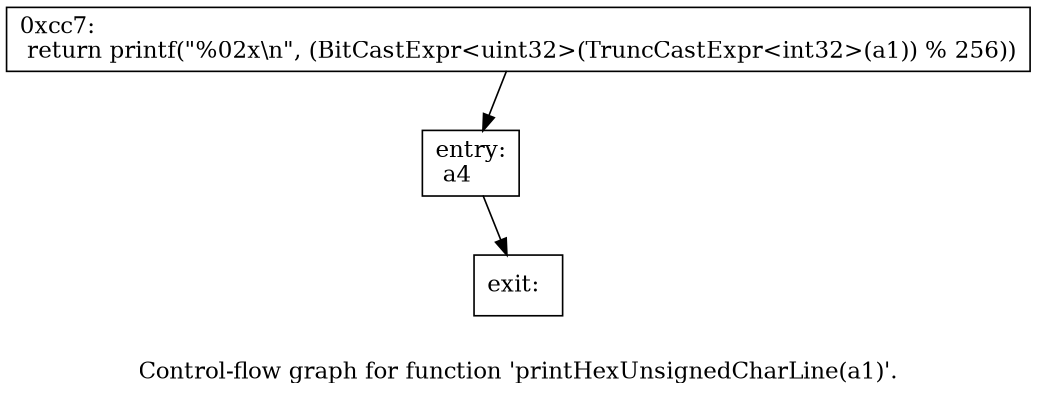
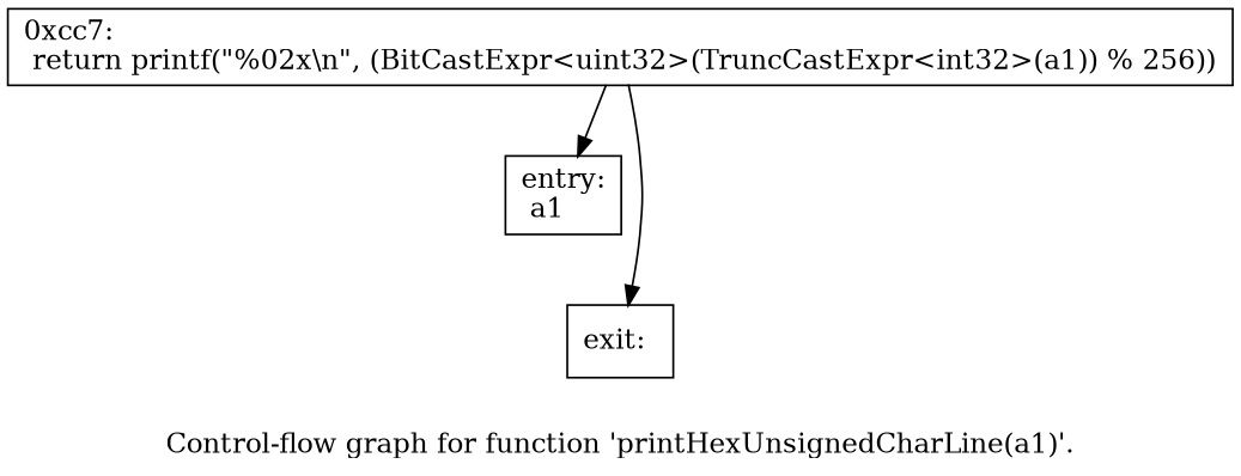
  digraph {
    label="Control-flow graph for function 'printHexUnsignedCharLine(a1)'."
    node [shape=record]
-   n1 [label="{entry:\l  a4\l}"]
+   n1 [label="{entry:\l  a1\l}"]
    n2 [label="{0xcc7:\l  return printf(\"%02x\\n\", (BitCastExpr\<uint32\>(TruncCastExpr\<int32\>(a1)) % 256))\l}"]
    n3 [label="{exit:\l}"]
    n2 -> n1
-   n1 -> n3
+   n2 -> n3
  }
